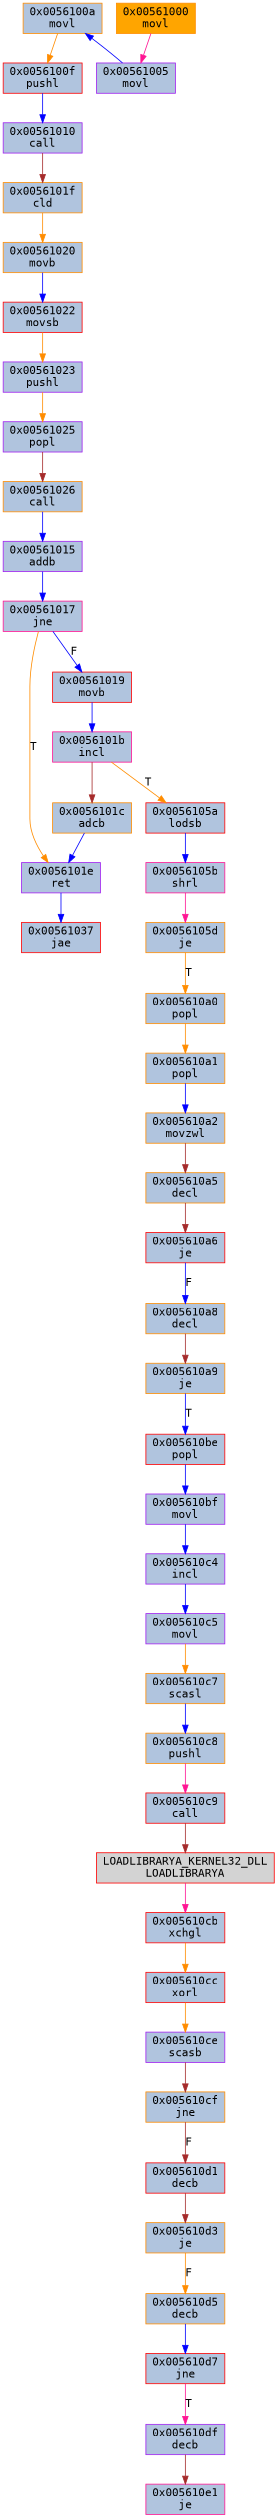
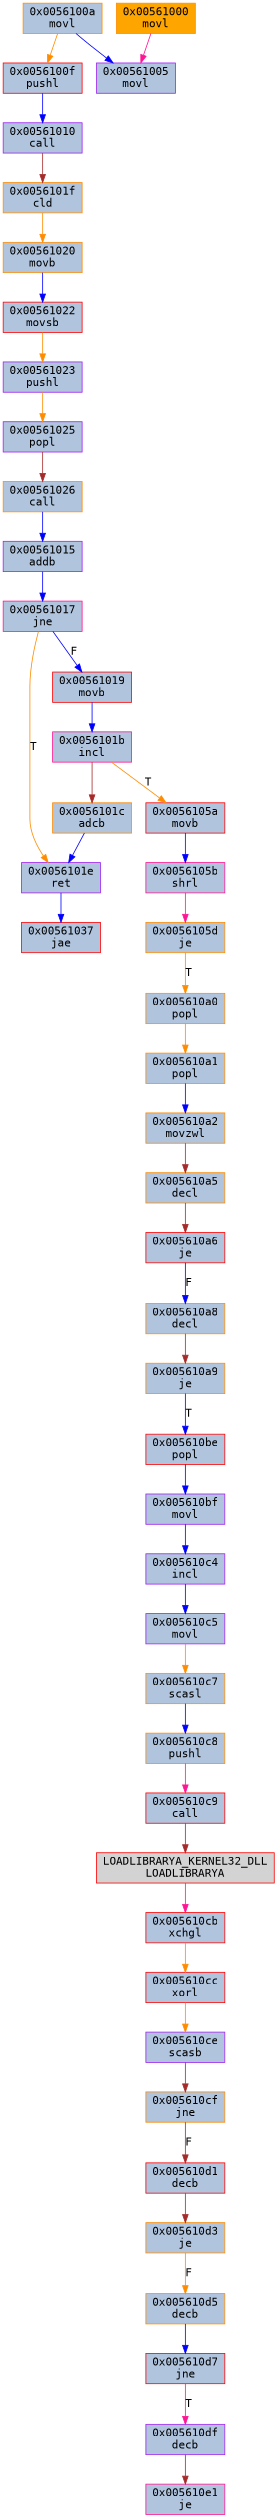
  strict digraph {
    fontname="DejaVu Sans Mono"
    node [color=darkorange fillcolor=lightsteelblue fontname="DejaVu Sans Mono" shape=rectangle style=filled]
    edge [color=blue fontname="DejaVu Sans Mono"]
    n1 [color=red label="0x005610d7\njne"]
    n2 [color=purple label="0x005610df\ndecb"]
    n3 [color=deeppink label="0x005610e1\nje"]
    n4 [color=purple label="0x005610c5\nmovl"]
    n5 [label="0x005610c7\nscasl"]
    n6 [label="0x005610c8\npushl"]
    n7 [color=red label="0x005610c9\ncall"]
    n8 [label="0x0056100a\nmovl"]
    n9 [color=red label="0x0056100f\npushl"]
    n10 [color=purple label="0x00561010\ncall"]
    n11 [label="0x0056101f\ncld"]
    n12 [label="0x0056101c\nadcb"]
    n13 [color=purple label="0x0056101e\nret"]
    n14 [color=red label="0x00561037\njae"]
    n15 [label="0x005610a5\ndecl"]
    n16 [color=red label="0x005610a6\nje"]
    n17 [label="0x005610a8\ndecl"]
    n18 [label="0x005610a9\nje"]
    n19 [label="0x005610cf\njne"]
    n20 [color=red label="0x005610d1\ndecb"]
    n21 [label="0x005610d3\nje"]
    n22 [label="0x005610d5\ndecb"]
    n23 [color=purple label="0x00561025\npopl"]
    n24 [label="0x00561026\ncall"]
    n25 [color=purple label="0x00561015\naddb"]
    n26 [color=deeppink label="0x00561017\njne"]
    n27 [color=red label="0x005610cc\nxorl"]
    n28 [color=purple label="0x005610ce\nscasb"]
    n29 [color=red label="0x00561022\nmovsb"]
    n30 [color=purple label="0x00561023\npushl"]
-   n31 [color=red label="0x0056105a\nlodsb"]
+   n31 [color=red label="0x0056105a\nmovb"]
    n32 [color=deeppink label="0x0056105b\nshrl"]
    n33 [label="0x0056105d\nje"]
    n34 [label="0x005610a0\npopl"]
    n35 [color=red label="0x00561019\nmovb"]
    n36 [color=red label="0x005610cb\nxchgl"]
    n37 [label="0x005610a1\npopl"]
    n38 [label="0x005610a2\nmovzwl"]
    n39 [color=deeppink label="0x0056101b\nincl"]
    n40 [label="0x00561020\nmovb"]
    n41 [color=red label="0x005610be\npopl"]
    n42 [color=purple label="0x005610bf\nmovl"]
    n43 [color=purple label="0x005610c4\nincl"]
    n44 [color=red fillcolor=lightgrey label="LOADLIBRARYA_KERNEL32_DLL\nLOADLIBRARYA"]
    n45 [color=purple label="0x00561005\nmovl"]
    n46 [fillcolor=orange label="0x00561000\nmovl"]
    n1 -> n2 [color=deeppink label=T]
    n2 -> n3 [color=brown]
    n4 -> n5 [color=darkorange]
    n5 -> n6
    n6 -> n7 [color=deeppink]
    n7 -> n44 [color=brown]
    n8 -> n9 [color=darkorange]
    n9 -> n10
    n10 -> n11 [color=brown]
    n11 -> n40 [color=darkorange]
    n12 -> n13
    n13 -> n14
    n15 -> n16 [color=brown]
    n16 -> n17 [label=F]
    n17 -> n18 [color=brown]
    n18 -> n41 [label=T]
    n19 -> n20 [color=brown label=F]
    n20 -> n21 [color=brown]
    n21 -> n22 [color=darkorange label=F]
    n22 -> n1
    n23 -> n24 [color=brown]
    n24 -> n25
    n25 -> n26
    n26 -> n13 [color=darkorange label=T]
    n26 -> n35 [label=F]
    n27 -> n28 [color=darkorange]
    n28 -> n19 [color=brown]
    n29 -> n30 [color=darkorange]
    n30 -> n23 [color=darkorange]
    n31 -> n32
    n32 -> n33 [color=deeppink]
    n33 -> n34 [color=darkorange label=T]
    n34 -> n37 [color=darkorange]
    n35 -> n39
    n36 -> n27 [color=darkorange]
    n37 -> n38
    n38 -> n15 [color=brown]
    n39 -> n12 [color=brown]
    n39 -> n31 [color=darkorange label=T]
    n40 -> n29
    n41 -> n42
    n42 -> n43
    n43 -> n4
    n44 -> n36 [color=deeppink]
-   n45 -> n8
+   n8 -> n45
    n46 -> n45 [color=deeppink]
  }
